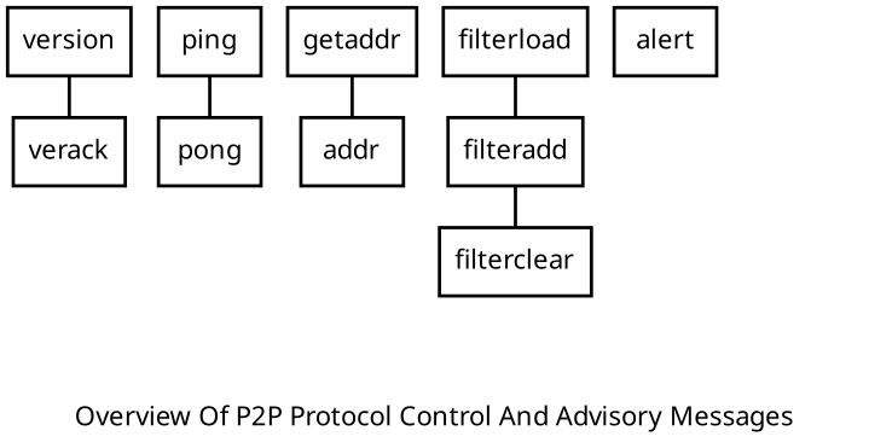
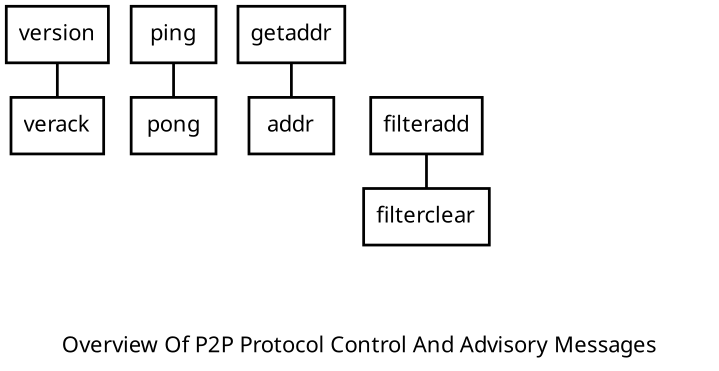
  digraph {
    fontname=Sans
    label=" \nOverview Of P2P Protocol Control And Advisory Messages"
    nodesep=0.2
    penwidth=1.75
    rankdir=TB
    ranksep=0.3
    splines=false
    node [fontname=Sans penwidth=1.75 shape=box]
    edge [dir=none fontname=Sans penwidth=1.75]
    version
    verack
    ping
    pong
    getaddr
    addr
-   filterload
    filteradd
    filterclear
-   alert
    ERROR [style=invis]
    version -> verack
    ping -> pong
    getaddr -> addr
-   filterload -> filteradd
    filteradd -> filterclear
  }
